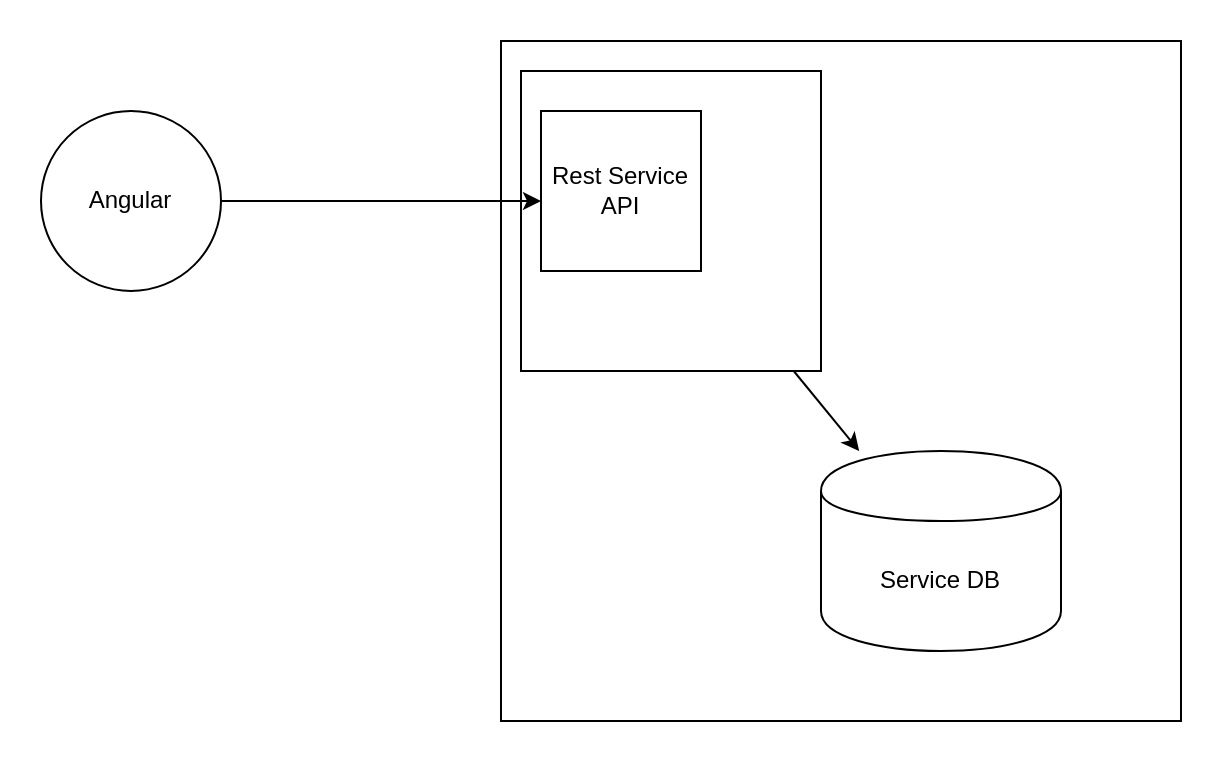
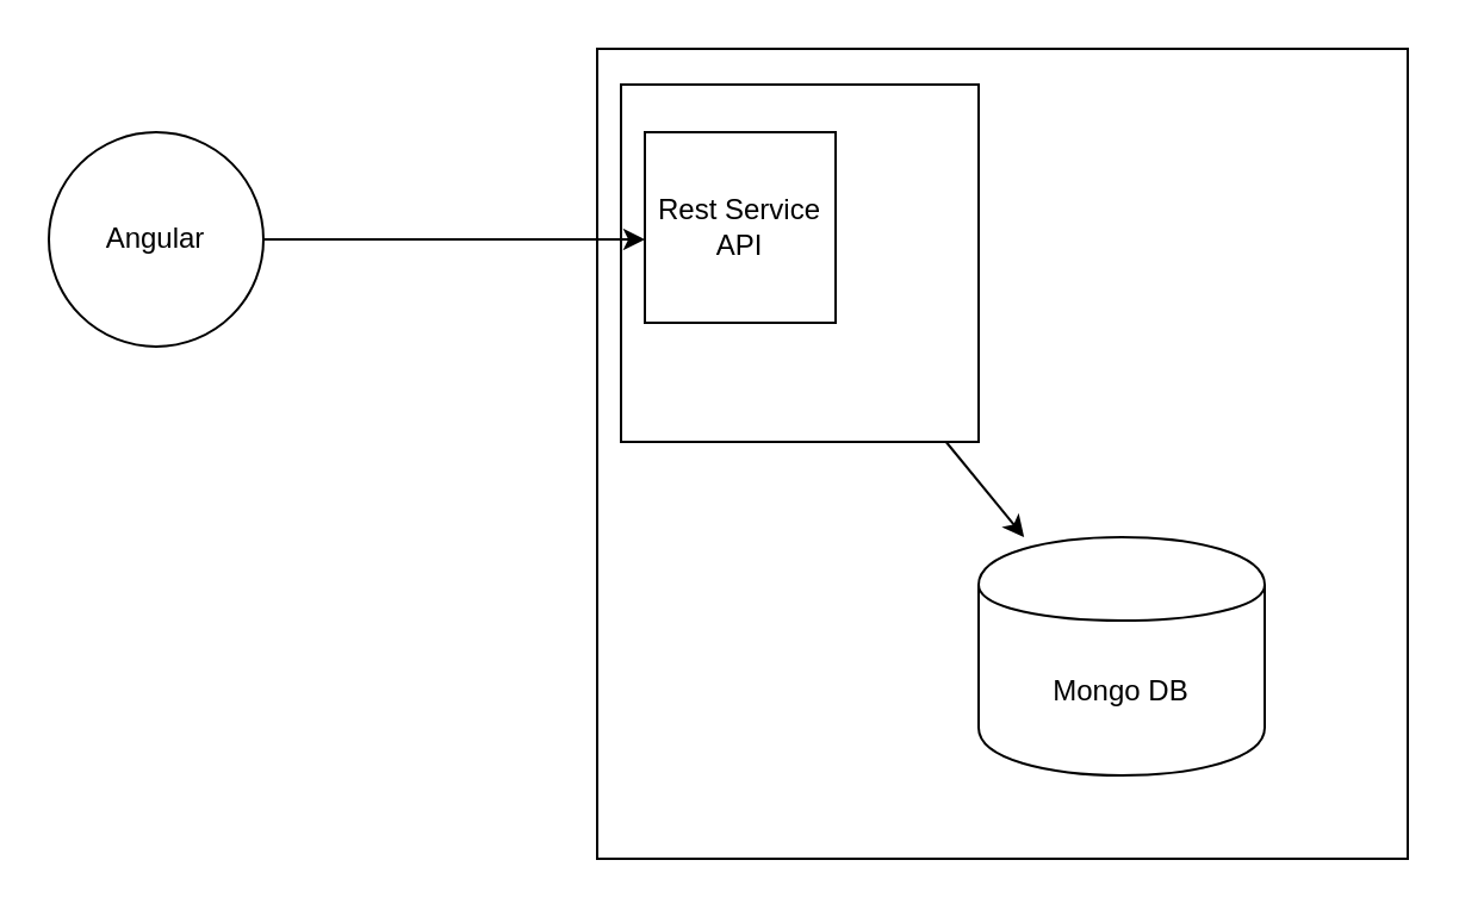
  <mxCell id="0" />
  <mxCell id="1" parent="0" />
  <mxCell id="2" value="" style="whiteSpace=wrap;html=1;aspect=fixed;" vertex="1" parent="1"><mxGeometry x="250" y="20" width="340" height="340" as="geometry" /></mxCell>
  <mxCell id="3" value="" style="whiteSpace=wrap;html=1;aspect=fixed;" vertex="1" parent="1"><mxGeometry x="260" y="35" width="150" height="150" as="geometry" /></mxCell>
  <mxCell id="4" style="edgeStyle=orthogonalEdgeStyle;rounded=0;orthogonalLoop=1;jettySize=auto;html=1;exitX=1;exitY=0.5;exitDx=0;exitDy=0;" edge="1" parent="1" source="5"><mxGeometry relative="1" as="geometry"><mxPoint x="270" y="100" as="targetPoint" /></mxGeometry></mxCell>
  <mxCell id="5" value="Angular" style="ellipse;whiteSpace=wrap;html=1;aspect=fixed;" parent="1" vertex="1"><mxGeometry x="20" y="55" width="90" height="90" as="geometry" /></mxCell>
  <mxCell id="6" value="Rest Service API" style="whiteSpace=wrap;html=1;aspect=fixed;" vertex="1" parent="1"><mxGeometry x="270" y="55" width="80" height="80" as="geometry" /></mxCell>
- <mxCell id="7" value="Service DB" style="shape=cylinder;whiteSpace=wrap;html=1;boundedLbl=1;backgroundOutline=1;" vertex="1" parent="1"><mxGeometry x="410" y="225" width="120" height="100" as="geometry" /></mxCell>
+ <mxCell id="7" value="Mongo DB" style="shape=cylinder;whiteSpace=wrap;html=1;boundedLbl=1;backgroundOutline=1;" vertex="1" parent="1"><mxGeometry x="410" y="225" width="120" height="100" as="geometry" /></mxCell>
  <mxCell id="8" value="" style="endArrow=classic;html=1;" edge="1" parent="1" source="3" target="7"><mxGeometry width="50" height="50" relative="1" as="geometry"><mxPoint x="20" y="425" as="sourcePoint" /><mxPoint x="210" y="315" as="targetPoint" /></mxGeometry></mxCell>
